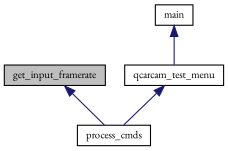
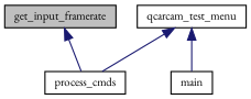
  digraph {
    fontname="EB Garamond"
    rankdir=TB
    node [color=black fillcolor=white fontname="EB Garamond" fontsize=10 shape=record style=filled]
    edge [color=midnightblue dir=back fontname="EB Garamond" fontsize=10 labelfontname=Helvetica labelfontsize=10 style=solid]
    n1 [fillcolor=grey75 fontcolor=black height=0.2 label=get_input_framerate width=0.4]
    n2 [height=0.2 label=process_cmds width=0.4]
    n3 [height=0.2 label=qcarcam_test_menu width=0.4]
    n4 [height=0.2 label=main width=0.4]
    n1 -> n2
    n3 -> n2
-   n4 -> n3
+   n3 -> n4
  }
